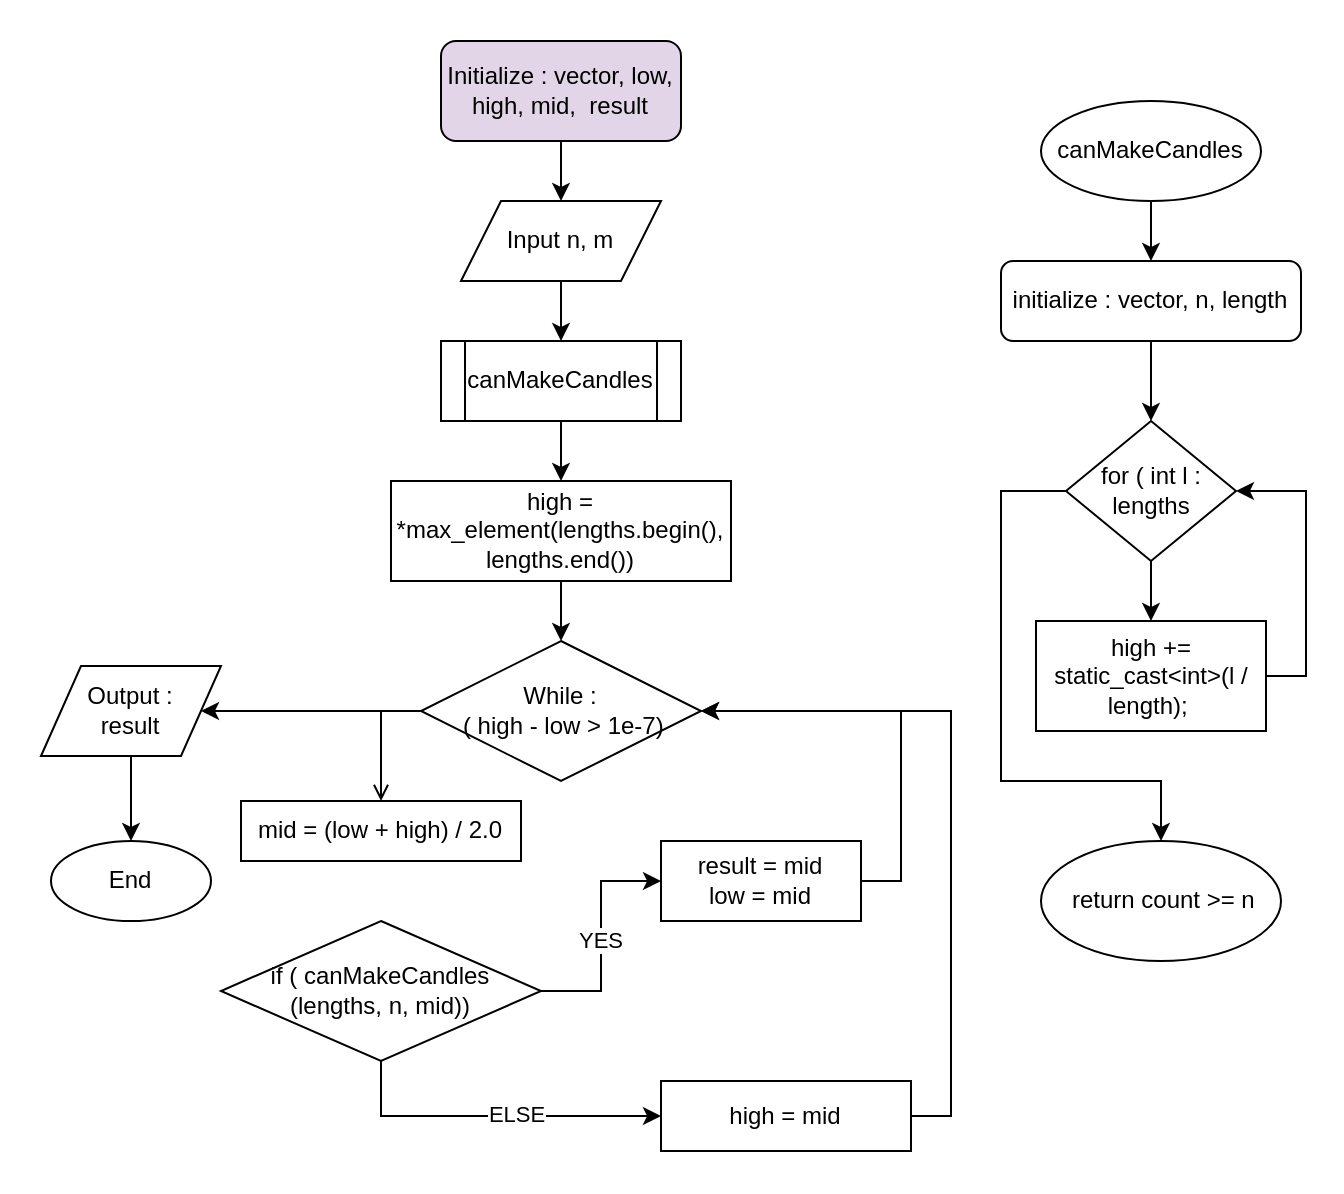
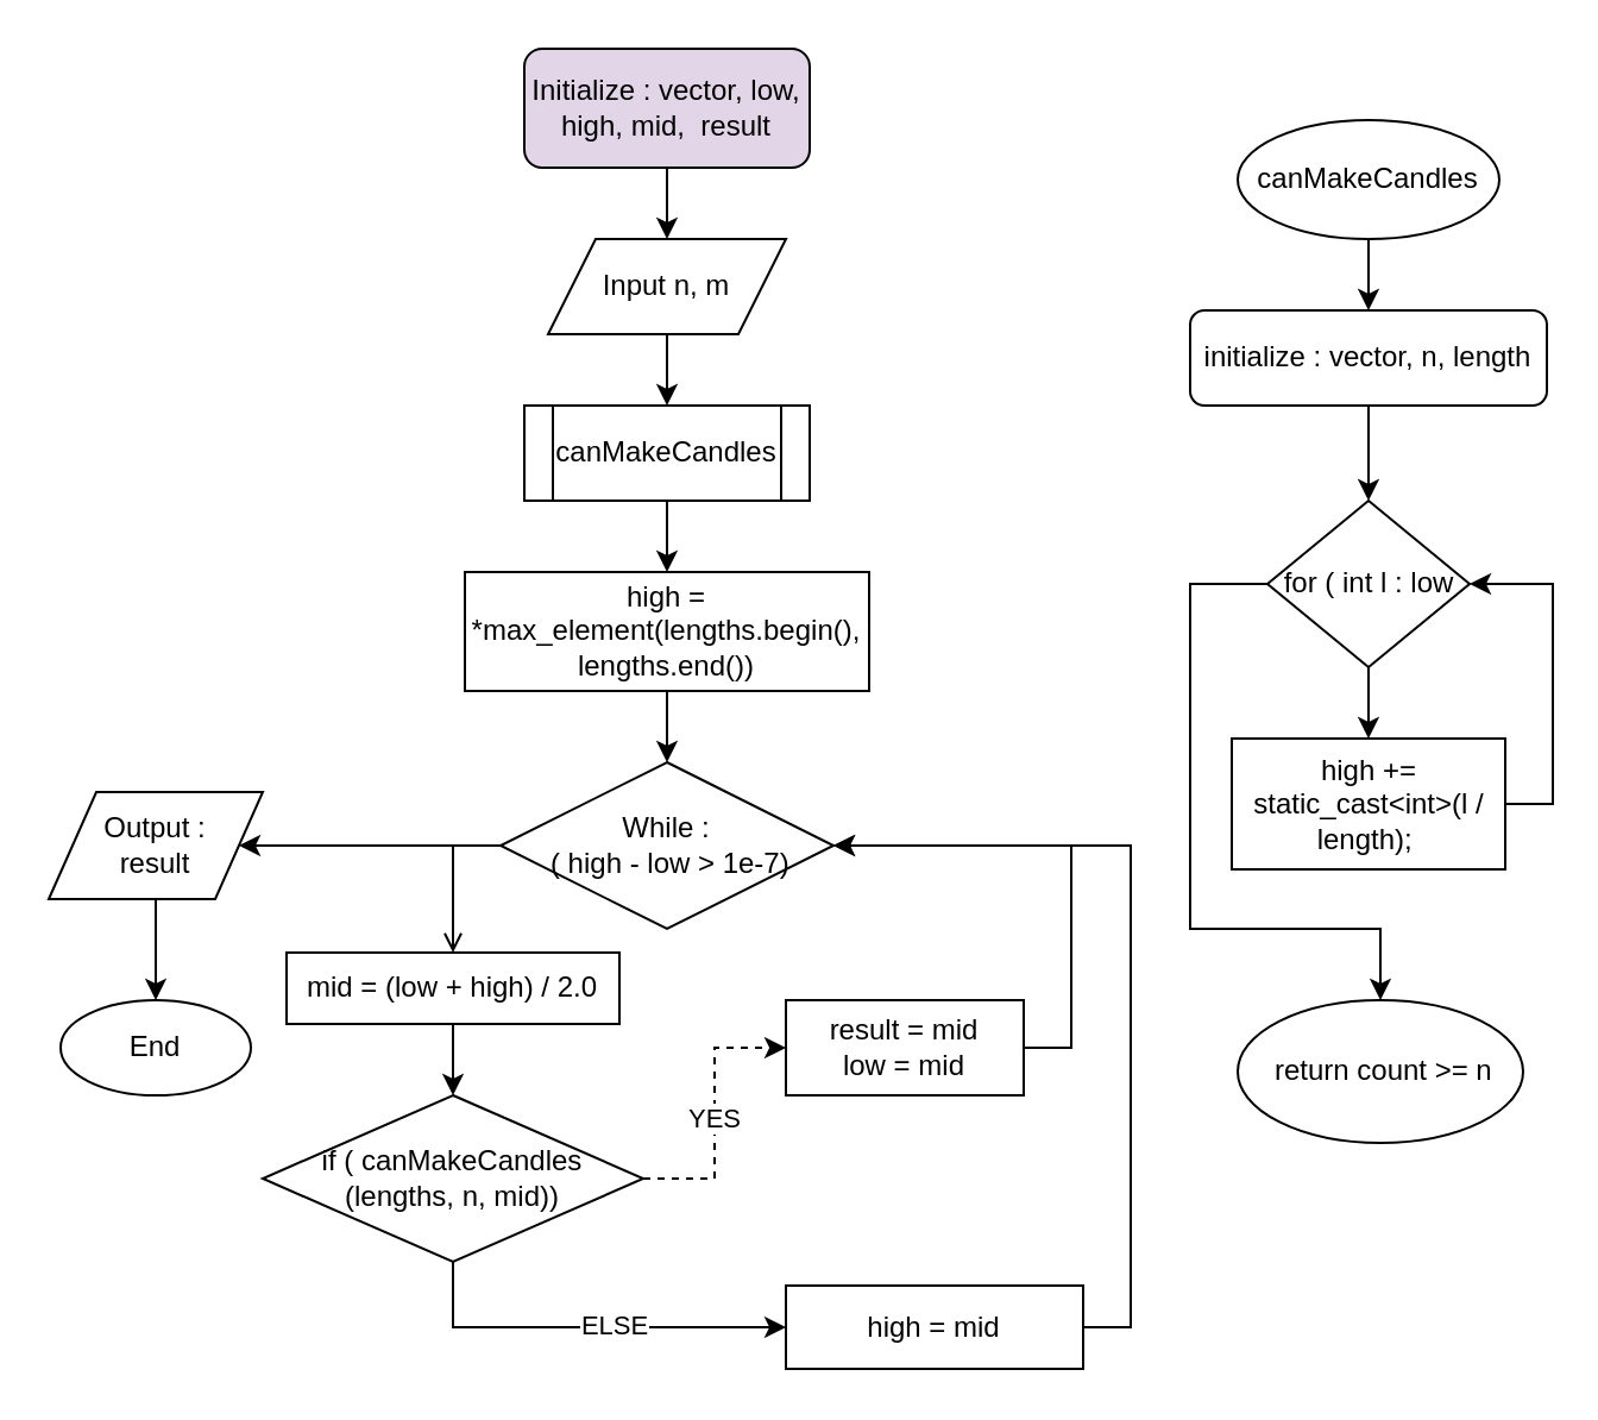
  <mxCell id="0" />
  <mxCell id="1" parent="0" />
  <mxCell id="2" value="End" style="ellipse;whiteSpace=wrap;html=1;" vertex="1" parent="1"><mxGeometry x="25" y="420" width="80" height="40" as="geometry" /></mxCell>
  <mxCell id="3" value="" style="edgeStyle=orthogonalEdgeStyle;rounded=0;orthogonalLoop=1;jettySize=auto;html=1;" edge="1" parent="1" source="4" target="6"><mxGeometry relative="1" as="geometry" /></mxCell>
  <mxCell id="4" value="Initialize : vector, low, high, mid,&amp;nbsp; result" style="rounded=1;whiteSpace=wrap;html=1;fillColor=#e1d5e7;" vertex="1" parent="1"><mxGeometry x="220" y="20" width="120" height="50" as="geometry" /></mxCell>
  <mxCell id="5" value="" style="edgeStyle=orthogonalEdgeStyle;rounded=0;orthogonalLoop=1;jettySize=auto;html=1;" edge="1" parent="1" source="6" target="16"><mxGeometry relative="1" as="geometry" /></mxCell>
  <mxCell id="6" value="Input n, m" style="shape=parallelogram;perimeter=parallelogramPerimeter;whiteSpace=wrap;html=1;fixedSize=1;" vertex="1" parent="1"><mxGeometry x="230" y="100" width="100" height="40" as="geometry" /></mxCell>
  <mxCell id="7" value="" style="edgeStyle=orthogonalEdgeStyle;rounded=0;orthogonalLoop=1;jettySize=auto;html=1;" edge="1" parent="1" source="8" target="10"><mxGeometry relative="1" as="geometry" /></mxCell>
  <mxCell id="8" value="high = *max_element(lengths.begin(), lengths.end())" style="rounded=0;whiteSpace=wrap;html=1;" vertex="1" parent="1"><mxGeometry x="195" y="240" width="170" height="50" as="geometry" /></mxCell>
  <mxCell id="9" style="edgeStyle=orthogonalEdgeStyle;rounded=0;orthogonalLoop=1;jettySize=auto;html=1;exitX=0;exitY=0.5;exitDx=0;exitDy=0;entryX=0.5;entryY=0;entryDx=0;entryDy=0;endArrow=open;" edge="1" parent="1" source="10" target="12"><mxGeometry relative="1" as="geometry" /></mxCell>
  <mxCell id="10" value="While :&lt;div&gt;&amp;nbsp;( high - low &amp;gt; 1e-7)&lt;/div&gt;" style="rhombus;whiteSpace=wrap;html=1;" vertex="1" parent="1"><mxGeometry x="210" y="320" width="140" height="70" as="geometry" /></mxCell>
+ <mxCell id="11" value="" style="edgeStyle=orthogonalEdgeStyle;rounded=0;orthogonalLoop=1;jettySize=auto;html=1;" edge="1" parent="1" source="12" target="21"><mxGeometry relative="1" as="geometry" /></mxCell>
  <mxCell id="12" value="mid = (low + high) / 2.0" style="rounded=0;whiteSpace=wrap;html=1;" vertex="1" parent="1"><mxGeometry x="120" y="400" width="140" height="30" as="geometry" /></mxCell>
  <mxCell id="13" style="edgeStyle=orthogonalEdgeStyle;rounded=0;orthogonalLoop=1;jettySize=auto;html=1;exitX=1;exitY=0.5;exitDx=0;exitDy=0;entryX=1;entryY=0.5;entryDx=0;entryDy=0;" edge="1" parent="1" source="14" target="10"><mxGeometry relative="1" as="geometry" /></mxCell>
  <mxCell id="14" value="result = mid&lt;div&gt;low = mid&lt;/div&gt;" style="rounded=0;whiteSpace=wrap;html=1;" vertex="1" parent="1"><mxGeometry x="330" y="420" width="100" height="40" as="geometry" /></mxCell>
  <mxCell id="15" style="edgeStyle=orthogonalEdgeStyle;rounded=0;orthogonalLoop=1;jettySize=auto;html=1;exitX=0.5;exitY=1;exitDx=0;exitDy=0;entryX=0.5;entryY=0;entryDx=0;entryDy=0;" edge="1" parent="1" source="16" target="8"><mxGeometry relative="1" as="geometry" /></mxCell>
  <mxCell id="16" value="canMakeCandles" style="shape=process;whiteSpace=wrap;html=1;backgroundOutline=1;" vertex="1" parent="1"><mxGeometry x="220" y="170" width="120" height="40" as="geometry" /></mxCell>
- <mxCell id="17" value="" style="edgeStyle=orthogonalEdgeStyle;rounded=0;orthogonalLoop=1;jettySize=auto;html=1;" edge="1" parent="1" source="21" target="14"><mxGeometry relative="1" as="geometry" /></mxCell>
+ <mxCell id="17" value="" style="edgeStyle=orthogonalEdgeStyle;rounded=0;orthogonalLoop=1;jettySize=auto;html=1;dashed=1;" edge="1" parent="1" source="21" target="14"><mxGeometry relative="1" as="geometry" /></mxCell>
  <mxCell id="18" value="YES" style="edgeLabel;html=1;align=center;verticalAlign=middle;resizable=0;points=[];" vertex="1" connectable="0" parent="17"><mxGeometry x="-0.018" y="1" relative="1" as="geometry"><mxPoint as="offset" /></mxGeometry></mxCell>
  <mxCell id="19" style="edgeStyle=orthogonalEdgeStyle;rounded=0;orthogonalLoop=1;jettySize=auto;html=1;exitX=0.5;exitY=1;exitDx=0;exitDy=0;entryX=0;entryY=0.5;entryDx=0;entryDy=0;" edge="1" parent="1" source="21" target="23"><mxGeometry relative="1" as="geometry" /></mxCell>
  <mxCell id="20" value="ELSE" style="edgeLabel;html=1;align=center;verticalAlign=middle;resizable=0;points=[];" vertex="1" connectable="0" parent="19"><mxGeometry x="0.14" y="1" relative="1" as="geometry"><mxPoint as="offset" /></mxGeometry></mxCell>
  <mxCell id="21" value="if ( canMakeCandles (lengths, n, mid))" style="rhombus;whiteSpace=wrap;html=1;" vertex="1" parent="1"><mxGeometry x="110" y="460" width="160" height="70" as="geometry" /></mxCell>
  <mxCell id="22" style="edgeStyle=orthogonalEdgeStyle;rounded=0;orthogonalLoop=1;jettySize=auto;html=1;exitX=1;exitY=0.5;exitDx=0;exitDy=0;entryX=1;entryY=0.5;entryDx=0;entryDy=0;" edge="1" parent="1" source="23" target="10"><mxGeometry relative="1" as="geometry" /></mxCell>
  <mxCell id="23" value="high = mid" style="rounded=0;whiteSpace=wrap;html=1;" vertex="1" parent="1"><mxGeometry x="330" y="540" width="125" height="35" as="geometry" /></mxCell>
  <mxCell id="24" value="" style="edgeStyle=orthogonalEdgeStyle;rounded=0;orthogonalLoop=1;jettySize=auto;html=1;" edge="1" parent="1" source="25" target="2"><mxGeometry relative="1" as="geometry" /></mxCell>
  <mxCell id="25" value="Output :&lt;div&gt;result&lt;/div&gt;" style="shape=parallelogram;perimeter=parallelogramPerimeter;whiteSpace=wrap;html=1;fixedSize=1;" vertex="1" parent="1"><mxGeometry x="20" y="332.5" width="90" height="45" as="geometry" /></mxCell>
  <mxCell id="26" value="" style="endArrow=classic;html=1;rounded=0;entryX=1;entryY=0.5;entryDx=0;entryDy=0;exitX=0;exitY=0.5;exitDx=0;exitDy=0;" edge="1" parent="1" source="10" target="25"><mxGeometry width="50" height="50" relative="1" as="geometry"><mxPoint x="190" y="440" as="sourcePoint" /><mxPoint x="240" y="390" as="targetPoint" /></mxGeometry></mxCell>
  <mxCell id="27" value="" style="edgeStyle=orthogonalEdgeStyle;rounded=0;orthogonalLoop=1;jettySize=auto;html=1;" edge="1" parent="1" source="28" target="30"><mxGeometry relative="1" as="geometry" /></mxCell>
  <mxCell id="28" value="canMakeCandles" style="ellipse;whiteSpace=wrap;html=1;" vertex="1" parent="1"><mxGeometry x="520" y="50" width="110" height="50" as="geometry" /></mxCell>
  <mxCell id="29" style="edgeStyle=orthogonalEdgeStyle;rounded=0;orthogonalLoop=1;jettySize=auto;html=1;exitX=0.5;exitY=1;exitDx=0;exitDy=0;entryX=0.5;entryY=0;entryDx=0;entryDy=0;" edge="1" parent="1" source="30" target="33"><mxGeometry relative="1" as="geometry" /></mxCell>
  <mxCell id="30" value="initialize : vector, n, length" style="rounded=1;whiteSpace=wrap;html=1;" vertex="1" parent="1"><mxGeometry x="500" y="130" width="150" height="40" as="geometry" /></mxCell>
  <mxCell id="31" style="edgeStyle=orthogonalEdgeStyle;rounded=0;orthogonalLoop=1;jettySize=auto;html=1;exitX=0.5;exitY=1;exitDx=0;exitDy=0;entryX=0.5;entryY=0;entryDx=0;entryDy=0;" edge="1" parent="1" source="33" target="35"><mxGeometry relative="1" as="geometry" /></mxCell>
  <mxCell id="32" style="edgeStyle=orthogonalEdgeStyle;rounded=0;orthogonalLoop=1;jettySize=auto;html=1;exitX=0;exitY=0.5;exitDx=0;exitDy=0;entryX=0.5;entryY=0;entryDx=0;entryDy=0;" edge="1" parent="1" source="33" target="36"><mxGeometry relative="1" as="geometry"><Array as="points"><mxPoint x="500" y="245" /><mxPoint x="500" y="390" /><mxPoint x="580" y="390" /></Array></mxGeometry></mxCell>
- <mxCell id="33" value="for ( int l : lengths" style="rhombus;whiteSpace=wrap;html=1;" vertex="1" parent="1"><mxGeometry x="532.5" y="210" width="85" height="70" as="geometry" /></mxCell>
+ <mxCell id="33" value="for ( int l : low" style="rhombus;whiteSpace=wrap;html=1;" vertex="1" parent="1"><mxGeometry x="532.5" y="210" width="85" height="70" as="geometry" /></mxCell>
  <mxCell id="34" style="edgeStyle=orthogonalEdgeStyle;rounded=0;orthogonalLoop=1;jettySize=auto;html=1;exitX=1;exitY=0.5;exitDx=0;exitDy=0;entryX=1;entryY=0.5;entryDx=0;entryDy=0;" edge="1" parent="1" source="35" target="33"><mxGeometry relative="1" as="geometry"><mxPoint x="680" y="240" as="targetPoint" /></mxGeometry></mxCell>
  <mxCell id="35" value="&lt;div&gt;high += static_cast&amp;lt;int&amp;gt;(l / length);&amp;nbsp;&lt;/div&gt;" style="rounded=0;whiteSpace=wrap;html=1;" vertex="1" parent="1"><mxGeometry x="517.5" y="310" width="115" height="55" as="geometry" /></mxCell>
  <mxCell id="36" value="&lt;div&gt;&lt;span style=&quot;background-color: initial;&quot;&gt;&amp;nbsp;return count &amp;gt;= n&lt;/span&gt;&lt;/div&gt;" style="ellipse;whiteSpace=wrap;html=1;" vertex="1" parent="1"><mxGeometry x="520" y="420" width="120" height="60" as="geometry" /></mxCell>
